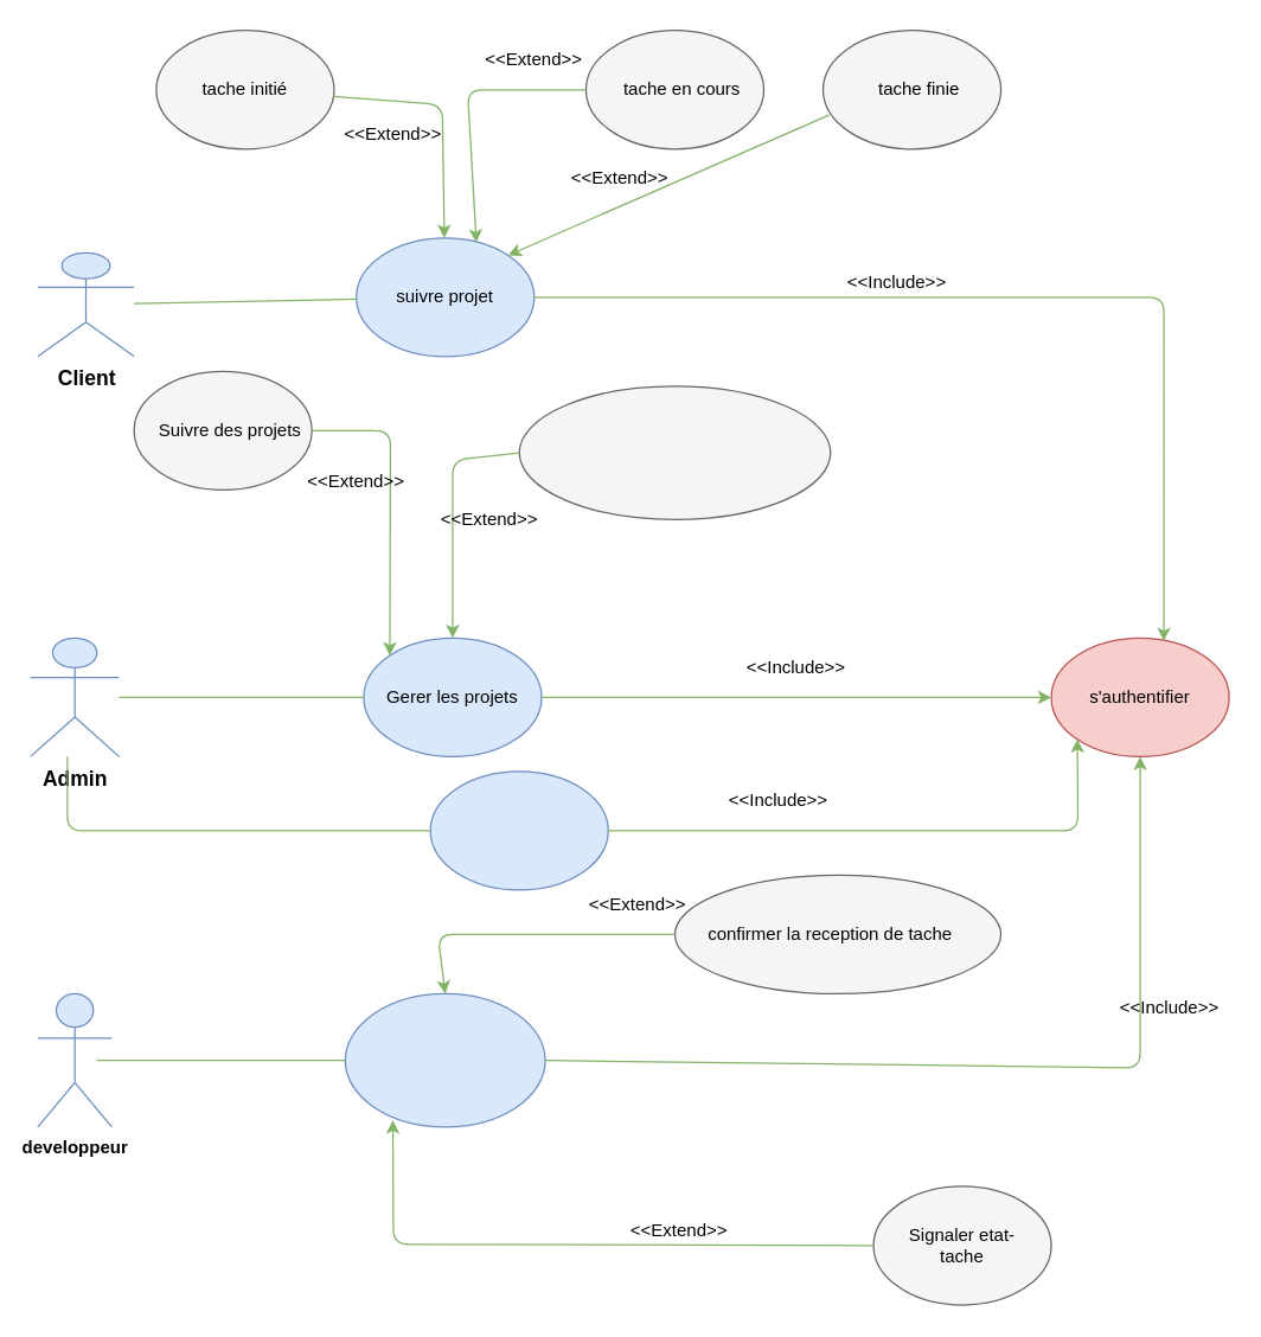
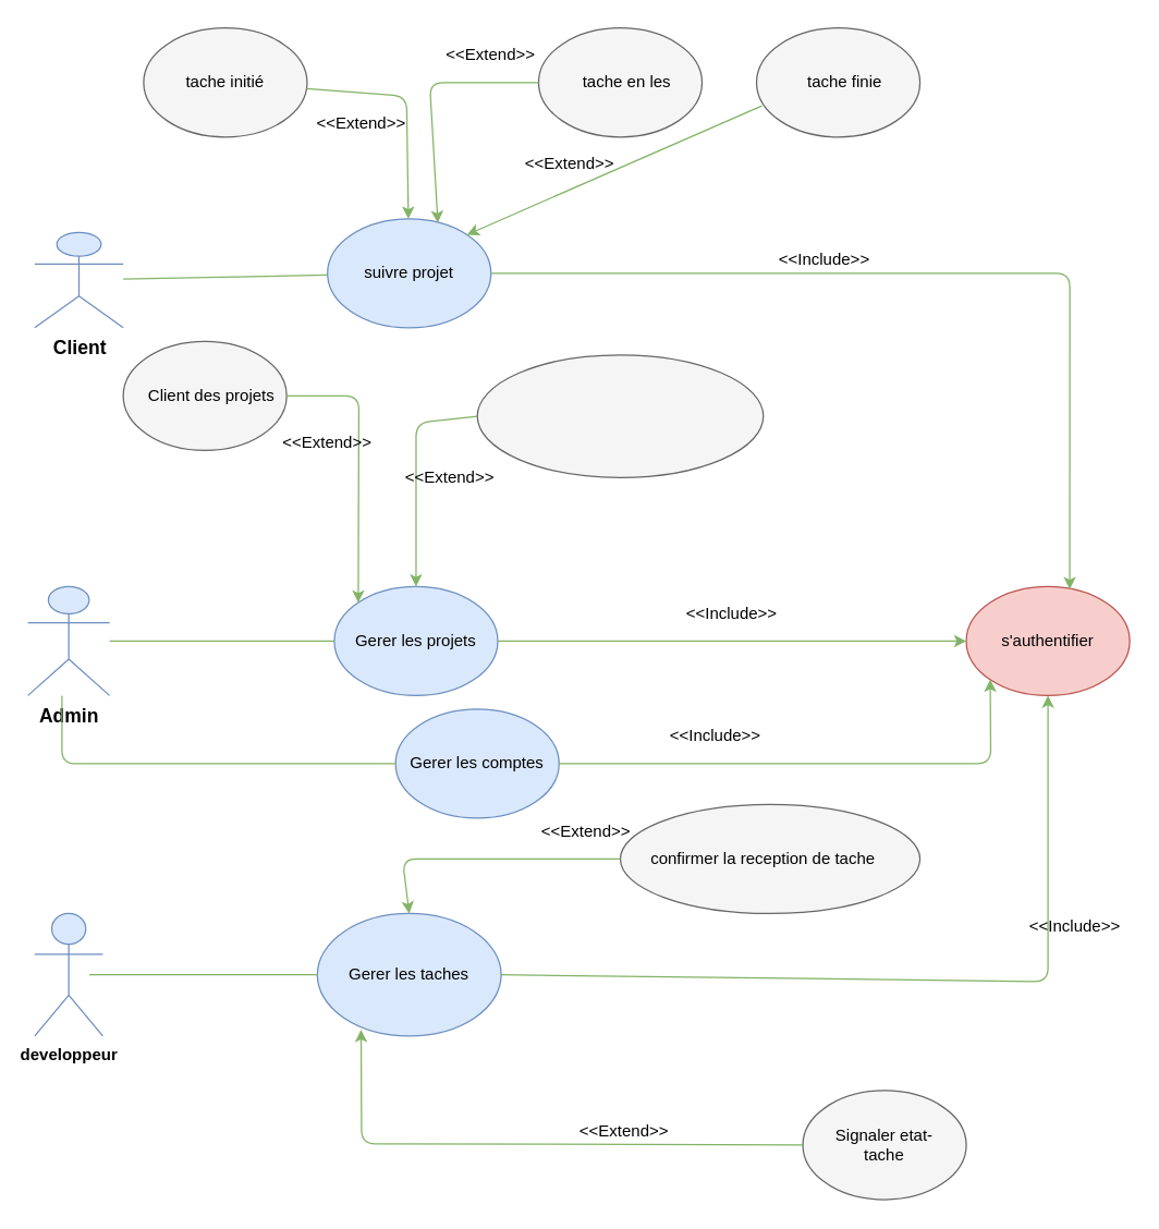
  <mxCell id="0" />
  <mxCell id="1" parent="0" />
  <mxCell id="2" value="&lt;b&gt;&lt;font style=&quot;font-size: 14px&quot;&gt;Client&lt;/font&gt;&lt;/b&gt;" style="shape=umlActor;verticalLabelPosition=bottom;labelBackgroundColor=#ffffff;verticalAlign=top;html=1;outlineConnect=0;fillColor=#dae8fc;strokeColor=#6c8ebf;" parent="1" vertex="1"><mxGeometry x="25" y="170" width="65" height="70" as="geometry" /></mxCell>
  <mxCell id="3" value="&lt;b&gt;&lt;font style=&quot;font-size: 14px&quot;&gt;Admin&lt;/font&gt;&lt;/b&gt;" style="shape=umlActor;verticalLabelPosition=bottom;labelBackgroundColor=#ffffff;verticalAlign=top;html=1;outlineConnect=0;fillColor=#dae8fc;strokeColor=#6c8ebf;" parent="1" vertex="1"><mxGeometry x="20" y="430" width="60" height="80" as="geometry" /></mxCell>
  <mxCell id="4" value="&lt;b&gt;developpeur&lt;/b&gt;" style="shape=umlActor;verticalLabelPosition=bottom;labelBackgroundColor=#ffffff;verticalAlign=top;html=1;outlineConnect=0;fillColor=#dae8fc;strokeColor=#6c8ebf;" parent="1" vertex="1"><mxGeometry x="25" y="670" width="50" height="90" as="geometry" /></mxCell>
  <mxCell id="5" value="" style="ellipse;whiteSpace=wrap;html=1;labelBackgroundColor=#3399FF;fillColor=#f5f5f5;strokeColor=#666666;fontColor=#333333;" parent="1" vertex="1"><mxGeometry x="105" y="20" width="120" height="80" as="geometry" /></mxCell>
  <mxCell id="6" value="" style="ellipse;whiteSpace=wrap;html=1;fillColor=#f5f5f5;strokeColor=#666666;fontColor=#333333;" parent="1" vertex="1"><mxGeometry x="395" y="20" width="120" height="80" as="geometry" /></mxCell>
  <mxCell id="7" value="" style="ellipse;whiteSpace=wrap;html=1;fillColor=#f5f5f5;strokeColor=#666666;fontColor=#333333;" parent="1" vertex="1"><mxGeometry x="555" y="20" width="120" height="80" as="geometry" /></mxCell>
  <mxCell id="8" value="" style="ellipse;whiteSpace=wrap;html=1;fillColor=#dae8fc;strokeColor=#6c8ebf;" parent="1" vertex="1"><mxGeometry x="240" y="160" width="120" height="80" as="geometry" /></mxCell>
  <mxCell id="9" value="" style="ellipse;whiteSpace=wrap;html=1;fillColor=#f5f5f5;strokeColor=#666666;fontColor=#333333;" parent="1" vertex="1"><mxGeometry x="350" y="260" width="210" height="90" as="geometry" /></mxCell>
  <mxCell id="10" value="" style="ellipse;whiteSpace=wrap;html=1;fillColor=#f8cecc;strokeColor=#b85450;" parent="1" vertex="1"><mxGeometry x="709" y="430" width="120" height="80" as="geometry" /></mxCell>
  <mxCell id="11" value="" style="ellipse;whiteSpace=wrap;html=1;fillColor=#f5f5f5;strokeColor=#666666;fontColor=#333333;" parent="1" vertex="1"><mxGeometry x="90" y="250" width="120" height="80" as="geometry" /></mxCell>
  <mxCell id="12" value="" style="ellipse;whiteSpace=wrap;html=1;fillColor=#dae8fc;strokeColor=#6c8ebf;" parent="1" vertex="1"><mxGeometry x="245" y="430" width="120" height="80" as="geometry" /></mxCell>
  <mxCell id="13" value="" style="ellipse;whiteSpace=wrap;html=1;fillColor=#f5f5f5;strokeColor=#666666;fontColor=#333333;" parent="1" vertex="1"><mxGeometry x="589" y="800" width="120" height="80" as="geometry" /></mxCell>
  <mxCell id="14" value="" style="ellipse;whiteSpace=wrap;html=1;fillColor=#dae8fc;strokeColor=#6c8ebf;" parent="1" vertex="1"><mxGeometry x="290" y="520" width="120" height="80" as="geometry" /></mxCell>
  <mxCell id="15" value="" style="ellipse;whiteSpace=wrap;html=1;fillColor=#dae8fc;strokeColor=#6c8ebf;" parent="1" vertex="1"><mxGeometry x="232.5" y="670" width="135" height="90" as="geometry" /></mxCell>
  <mxCell id="16" value="" style="ellipse;whiteSpace=wrap;html=1;fillColor=#f5f5f5;strokeColor=#666666;fontColor=#333333;" parent="1" vertex="1"><mxGeometry x="455" y="590" width="220" height="80" as="geometry" /></mxCell>
  <mxCell id="17" value="" style="endArrow=classic;html=1;fillColor=#d5e8d4;strokeColor=#82b366;" parent="1" source="5" target="8" edge="1"><mxGeometry width="50" height="50" relative="1" as="geometry"><mxPoint x="265" y="150" as="sourcePoint" /><mxPoint x="315" y="100" as="targetPoint" /><Array as="points"><mxPoint x="298" y="70" /></Array></mxGeometry></mxCell>
  <mxCell id="18" value="" style="endArrow=classic;html=1;exitX=0;exitY=0.5;exitDx=0;exitDy=0;entryX=0.675;entryY=0.038;entryDx=0;entryDy=0;entryPerimeter=0;fillColor=#d5e8d4;strokeColor=#82b366;" parent="1" source="6" target="8" edge="1"><mxGeometry width="50" height="50" relative="1" as="geometry"><mxPoint x="325" y="160" as="sourcePoint" /><mxPoint x="375" y="110" as="targetPoint" /><Array as="points"><mxPoint x="315" y="60" /></Array></mxGeometry></mxCell>
  <mxCell id="19" value="" style="endArrow=classic;html=1;entryX=1;entryY=0;entryDx=0;entryDy=0;exitX=0.033;exitY=0.713;exitDx=0;exitDy=0;exitPerimeter=0;fillColor=#d5e8d4;strokeColor=#82b366;" parent="1" source="7" target="8" edge="1"><mxGeometry width="50" height="50" relative="1" as="geometry"><mxPoint x="435" y="200" as="sourcePoint" /><mxPoint x="485" y="150" as="targetPoint" /></mxGeometry></mxCell>
  <mxCell id="20" value="" style="endArrow=none;html=1;fillColor=#d5e8d4;strokeColor=#82b366;" parent="1" source="2" target="8" edge="1"><mxGeometry width="50" height="50" relative="1" as="geometry"><mxPoint x="125" y="230" as="sourcePoint" /><mxPoint x="175" y="180" as="targetPoint" /></mxGeometry></mxCell>
  <mxCell id="21" value="" style="endArrow=classic;html=1;entryX=0.633;entryY=0.025;entryDx=0;entryDy=0;entryPerimeter=0;exitX=1;exitY=0.5;exitDx=0;exitDy=0;fillColor=#d5e8d4;strokeColor=#82b366;" parent="1" source="8" target="10" edge="1"><mxGeometry width="50" height="50" relative="1" as="geometry"><mxPoint x="475" y="260" as="sourcePoint" /><mxPoint x="525" y="210" as="targetPoint" /><Array as="points"><mxPoint x="785" y="200" /></Array></mxGeometry></mxCell>
  <mxCell id="22" value="" style="endArrow=none;html=1;entryX=0;entryY=0.5;entryDx=0;entryDy=0;fillColor=#d5e8d4;strokeColor=#82b366;" parent="1" source="3" target="12" edge="1"><mxGeometry width="50" height="50" relative="1" as="geometry"><mxPoint x="145" y="550" as="sourcePoint" /><mxPoint x="195" y="500" as="targetPoint" /></mxGeometry></mxCell>
  <mxCell id="23" value="" style="endArrow=classic;html=1;exitX=1;exitY=0.5;exitDx=0;exitDy=0;fillColor=#d5e8d4;strokeColor=#82b366;" parent="1" source="12" target="10" edge="1"><mxGeometry width="50" height="50" relative="1" as="geometry"><mxPoint x="445" y="490" as="sourcePoint" /><mxPoint x="655.711" y="405" as="targetPoint" /></mxGeometry></mxCell>
  <mxCell id="24" value="" style="endArrow=classic;html=1;exitX=0;exitY=0.5;exitDx=0;exitDy=0;entryX=0.5;entryY=0;entryDx=0;entryDy=0;fillColor=#d5e8d4;strokeColor=#82b366;" parent="1" source="9" target="12" edge="1"><mxGeometry width="50" height="50" relative="1" as="geometry"><mxPoint x="335" y="400" as="sourcePoint" /><mxPoint x="385" y="350" as="targetPoint" /><Array as="points"><mxPoint x="305" y="310" /></Array></mxGeometry></mxCell>
  <mxCell id="25" value="" style="endArrow=classic;html=1;entryX=0;entryY=0;entryDx=0;entryDy=0;fillColor=#d5e8d4;strokeColor=#82b366;" parent="1" source="11" target="12" edge="1"><mxGeometry width="50" height="50" relative="1" as="geometry"><mxPoint x="205" y="420" as="sourcePoint" /><mxPoint x="255" y="370" as="targetPoint" /><Array as="points"><mxPoint x="263" y="290" /></Array></mxGeometry></mxCell>
  <mxCell id="26" value="" style="endArrow=none;html=1;entryX=0;entryY=0.5;entryDx=0;entryDy=0;fillColor=#d5e8d4;strokeColor=#82b366;" parent="1" target="15" edge="1"><mxGeometry width="50" height="50" relative="1" as="geometry"><mxPoint x="65" y="715" as="sourcePoint" /><mxPoint x="185" y="690" as="targetPoint" /></mxGeometry></mxCell>
  <mxCell id="27" value="" style="endArrow=classic;html=1;exitX=1;exitY=0.5;exitDx=0;exitDy=0;entryX=0;entryY=1;entryDx=0;entryDy=0;fillColor=#d5e8d4;strokeColor=#82b366;" parent="1" source="14" target="10" edge="1"><mxGeometry width="50" height="50" relative="1" as="geometry"><mxPoint x="495" y="590" as="sourcePoint" /><mxPoint x="545" y="540" as="targetPoint" /><Array as="points"><mxPoint x="727" y="560" /></Array></mxGeometry></mxCell>
  <mxCell id="28" value="" style="endArrow=classic;html=1;exitX=1;exitY=0.5;exitDx=0;exitDy=0;entryX=0.5;entryY=1;entryDx=0;entryDy=0;fillColor=#d5e8d4;strokeColor=#82b366;" parent="1" source="15" target="10" edge="1"><mxGeometry width="50" height="50" relative="1" as="geometry"><mxPoint x="505" y="770" as="sourcePoint" /><mxPoint x="555" y="720" as="targetPoint" /><Array as="points"><mxPoint x="769" y="720" /></Array></mxGeometry></mxCell>
  <mxCell id="29" value="" style="endArrow=classic;html=1;entryX=0.238;entryY=0.948;entryDx=0;entryDy=0;entryPerimeter=0;fillColor=#d5e8d4;strokeColor=#82b366;" parent="1" source="13" target="15" edge="1"><mxGeometry width="50" height="50" relative="1" as="geometry"><mxPoint x="375" y="880" as="sourcePoint" /><mxPoint x="95" y="770" as="targetPoint" /><Array as="points"><mxPoint x="265" y="839" /></Array></mxGeometry></mxCell>
  <mxCell id="30" value="tache initié" style="text;html=1;strokeColor=none;fillColor=none;align=center;verticalAlign=middle;whiteSpace=wrap;rounded=0;" parent="1" vertex="1"><mxGeometry x="125" y="50" width="80" height="20" as="geometry" /></mxCell>
- <mxCell id="31" value="tache en cours" style="text;html=1;strokeColor=none;fillColor=none;align=center;verticalAlign=middle;whiteSpace=wrap;rounded=0;" parent="1" vertex="1"><mxGeometry x="415" y="50" width="90" height="20" as="geometry" /></mxCell>
+ <mxCell id="31" value="tache en les" style="text;html=1;strokeColor=none;fillColor=none;align=center;verticalAlign=middle;whiteSpace=wrap;rounded=0;" parent="1" vertex="1"><mxGeometry x="415" y="50" width="90" height="20" as="geometry" /></mxCell>
  <mxCell id="32" value="tache finie" style="text;html=1;strokeColor=none;fillColor=none;align=center;verticalAlign=middle;whiteSpace=wrap;rounded=0;" parent="1" vertex="1"><mxGeometry x="585" y="50" width="70" height="20" as="geometry" /></mxCell>
  <mxCell id="33" value="suivre projet" style="text;html=1;strokeColor=none;fillColor=none;align=center;verticalAlign=middle;whiteSpace=wrap;rounded=0;" parent="1" vertex="1"><mxGeometry x="255" y="190" width="90" height="20" as="geometry" /></mxCell>
- <mxCell id="34" value="Suivre des projets" style="text;html=1;strokeColor=none;fillColor=none;align=center;verticalAlign=middle;whiteSpace=wrap;rounded=0;" parent="1" vertex="1"><mxGeometry x="105" y="280" width="100" height="20" as="geometry" /></mxCell>
+ <mxCell id="34" value="Client des projets" style="text;html=1;strokeColor=none;fillColor=none;align=center;verticalAlign=middle;whiteSpace=wrap;rounded=0;" parent="1" vertex="1"><mxGeometry x="105" y="280" width="100" height="20" as="geometry" /></mxCell>
  <mxCell id="35" value="Gerer les projets" style="text;html=1;strokeColor=none;fillColor=none;align=center;verticalAlign=middle;whiteSpace=wrap;rounded=0;" parent="1" vertex="1"><mxGeometry x="255" y="460" width="100" height="20" as="geometry" /></mxCell>
  <mxCell id="36" value="s'authentifier" style="text;html=1;strokeColor=none;fillColor=none;align=center;verticalAlign=middle;whiteSpace=wrap;rounded=0;" parent="1" vertex="1"><mxGeometry x="749" y="460" width="40" height="20" as="geometry" /></mxCell>
+ <mxCell id="37" value="Gerer les comptes" style="text;html=1;strokeColor=none;fillColor=none;align=center;verticalAlign=middle;whiteSpace=wrap;rounded=0;" parent="1" vertex="1"><mxGeometry x="295" y="550" width="110" height="20" as="geometry" /></mxCell>
  <mxCell id="38" value="confirmer la reception de tache" style="text;html=1;strokeColor=none;fillColor=none;align=center;verticalAlign=middle;whiteSpace=wrap;rounded=0;" parent="1" vertex="1"><mxGeometry x="475" y="620" width="170" height="20" as="geometry" /></mxCell>
+ <mxCell id="39" value="Gerer les taches" style="text;html=1;strokeColor=none;fillColor=none;align=center;verticalAlign=middle;whiteSpace=wrap;rounded=0;" parent="1" vertex="1"><mxGeometry x="245" y="705" width="110" height="20" as="geometry" /></mxCell>
  <mxCell id="40" value="Signaler etat-tache" style="text;html=1;strokeColor=none;fillColor=none;align=center;verticalAlign=middle;whiteSpace=wrap;rounded=0;" parent="1" vertex="1"><mxGeometry x="599" y="830" width="100" height="20" as="geometry" /></mxCell>
  <mxCell id="41" value="" style="endArrow=classic;html=1;entryX=0.5;entryY=0;entryDx=0;entryDy=0;exitX=0;exitY=0.5;exitDx=0;exitDy=0;fillColor=#d5e8d4;strokeColor=#82b366;" parent="1" source="16" target="15" edge="1"><mxGeometry width="50" height="50" relative="1" as="geometry"><mxPoint x="385" y="660" as="sourcePoint" /><mxPoint x="435" y="610" as="targetPoint" /><Array as="points"><mxPoint x="295" y="630" /></Array></mxGeometry></mxCell>
  <mxCell id="42" value="&amp;lt;&amp;lt;Extend&amp;gt;&amp;gt;" style="text;html=1;strokeColor=none;fillColor=none;align=center;verticalAlign=middle;whiteSpace=wrap;rounded=0;" parent="1" vertex="1"><mxGeometry x="245" y="80" width="40" height="20" as="geometry" /></mxCell>
  <mxCell id="43" value="&amp;lt;&amp;lt;Extend&amp;gt;&amp;gt;" style="text;html=1;strokeColor=none;fillColor=none;align=center;verticalAlign=middle;whiteSpace=wrap;rounded=0;" parent="1" vertex="1"><mxGeometry x="340" y="30" width="40" height="20" as="geometry" /></mxCell>
  <mxCell id="44" value="&amp;lt;&amp;lt;Extend&amp;gt;&amp;gt;" style="text;html=1;strokeColor=none;fillColor=none;align=center;verticalAlign=middle;whiteSpace=wrap;rounded=0;" parent="1" vertex="1"><mxGeometry x="398" y="110" width="40" height="20" as="geometry" /></mxCell>
  <mxCell id="45" value="&amp;lt;&amp;lt;Include&amp;gt;&amp;gt;" style="text;html=1;strokeColor=none;fillColor=none;align=center;verticalAlign=middle;whiteSpace=wrap;rounded=0;" parent="1" vertex="1"><mxGeometry x="585" y="180" width="40" height="20" as="geometry" /></mxCell>
  <mxCell id="46" value="&amp;lt;&amp;lt;Include&amp;gt;&amp;gt;" style="text;html=1;strokeColor=none;fillColor=none;align=center;verticalAlign=middle;whiteSpace=wrap;rounded=0;" parent="1" vertex="1"><mxGeometry x="517" y="440" width="40" height="20" as="geometry" /></mxCell>
  <mxCell id="47" value="&amp;lt;&amp;lt;Extend&amp;gt;&amp;gt;" style="text;html=1;strokeColor=none;fillColor=none;align=center;verticalAlign=middle;whiteSpace=wrap;rounded=0;" parent="1" vertex="1"><mxGeometry x="310" y="340" width="40" height="20" as="geometry" /></mxCell>
  <mxCell id="48" value="&amp;lt;&amp;lt;Extend&amp;gt;&amp;gt;" style="text;html=1;strokeColor=none;fillColor=none;align=center;verticalAlign=middle;whiteSpace=wrap;rounded=0;" parent="1" vertex="1"><mxGeometry x="220" y="315" width="40" height="20" as="geometry" /></mxCell>
  <mxCell id="49" value="&amp;lt;&amp;lt;Include&amp;gt;&amp;gt;" style="text;html=1;strokeColor=none;fillColor=none;align=center;verticalAlign=middle;whiteSpace=wrap;rounded=0;" parent="1" vertex="1"><mxGeometry x="769" y="670" width="40" height="20" as="geometry" /></mxCell>
  <mxCell id="50" value="&amp;lt;&amp;lt;Extend&amp;gt;&amp;gt;" style="text;html=1;strokeColor=none;fillColor=none;align=center;verticalAlign=middle;whiteSpace=wrap;rounded=0;" parent="1" vertex="1"><mxGeometry x="438" y="820" width="40" height="20" as="geometry" /></mxCell>
  <mxCell id="51" value="&amp;lt;&amp;lt;Extend&amp;gt;&amp;gt;" style="text;html=1;strokeColor=none;fillColor=none;align=center;verticalAlign=middle;whiteSpace=wrap;rounded=0;" parent="1" vertex="1"><mxGeometry x="410" y="600" width="40" height="20" as="geometry" /></mxCell>
  <mxCell id="52" value="" style="endArrow=none;html=1;entryX=0;entryY=0.5;entryDx=0;entryDy=0;fillColor=#d5e8d4;strokeColor=#82b366;" parent="1" target="14" edge="1"><mxGeometry width="50" height="50" relative="1" as="geometry"><mxPoint x="45" y="510" as="sourcePoint" /><mxPoint x="185" y="540" as="targetPoint" /><Array as="points"><mxPoint x="45" y="560" /></Array></mxGeometry></mxCell>
  <mxCell id="53" value="&amp;lt;&amp;lt;Include&amp;gt;&amp;gt;" style="text;html=1;strokeColor=none;fillColor=none;align=center;verticalAlign=middle;whiteSpace=wrap;rounded=0;" parent="1" vertex="1"><mxGeometry x="505" y="530" width="40" height="20" as="geometry" /></mxCell>
